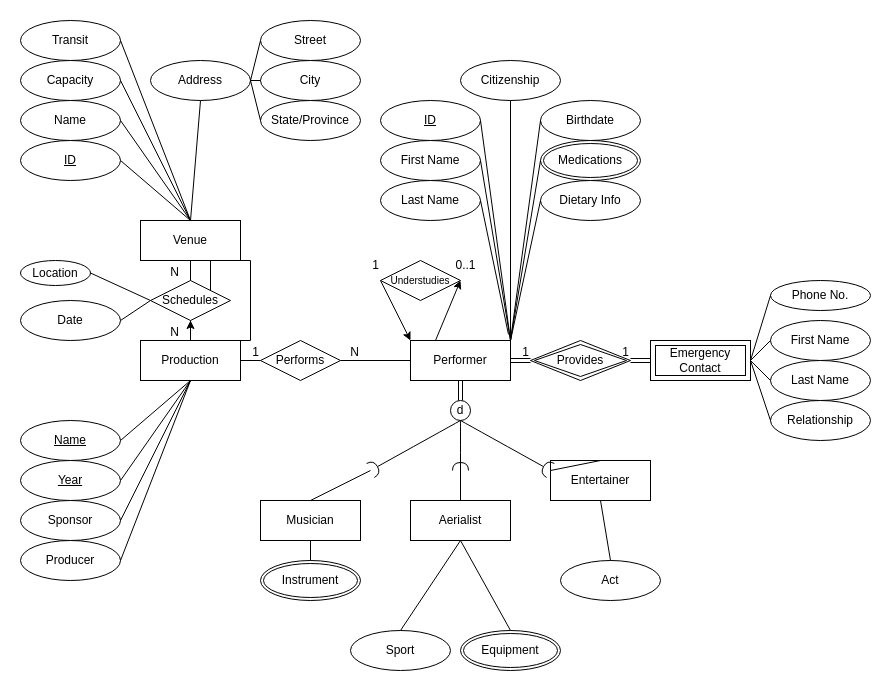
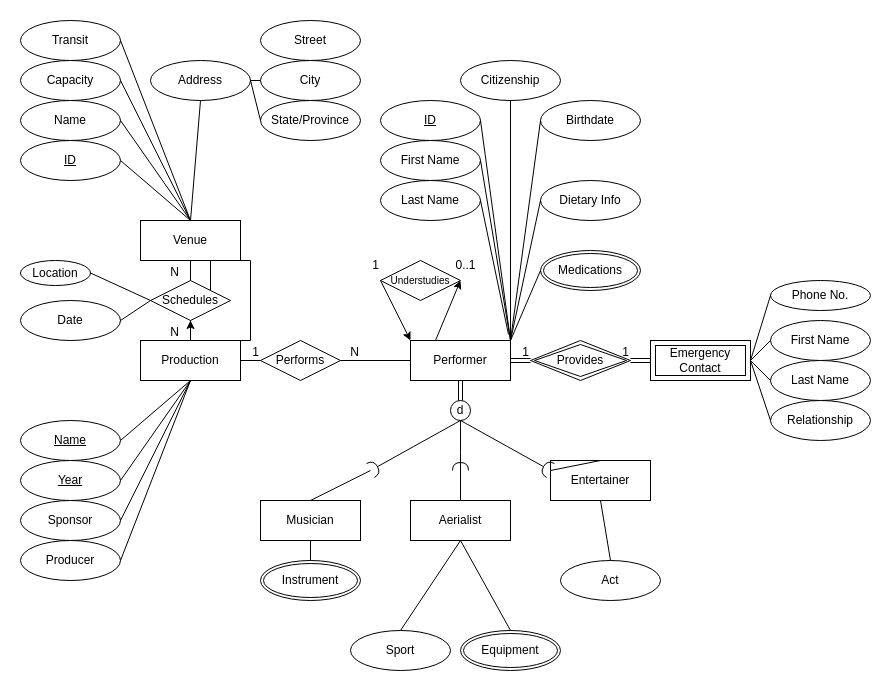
  <mxCell id="0" />
  <mxCell id="1" parent="0" />
  <mxCell id="2" value="Venue" style="whiteSpace=wrap;html=1;align=center;" parent="1" vertex="1"><mxGeometry x="140" y="220" width="100" height="40" as="geometry" /></mxCell>
  <mxCell id="3" value="Production" style="whiteSpace=wrap;html=1;align=center;" parent="1" vertex="1"><mxGeometry x="140" y="340" width="100" height="40" as="geometry" /></mxCell>
  <mxCell id="4" style="rounded=0;orthogonalLoop=1;jettySize=auto;html=1;exitX=0.25;exitY=0;exitDx=0;exitDy=0;entryX=1;entryY=0.5;entryDx=0;entryDy=0;" parent="1" source="5" target="32" edge="1"><mxGeometry relative="1" as="geometry" /></mxCell>
  <mxCell id="5" value="Performer" style="whiteSpace=wrap;html=1;align=center;" parent="1" vertex="1"><mxGeometry x="410" y="340" width="100" height="40" as="geometry" /></mxCell>
  <mxCell id="6" value="Musician" style="whiteSpace=wrap;html=1;align=center;" parent="1" vertex="1"><mxGeometry x="260" y="500" width="100" height="40" as="geometry" /></mxCell>
  <mxCell id="7" value="Aerialist" style="whiteSpace=wrap;html=1;align=center;" parent="1" vertex="1"><mxGeometry x="410" y="500" width="100" height="40" as="geometry" /></mxCell>
  <mxCell id="8" value="Entertainer" style="whiteSpace=wrap;html=1;align=center;" parent="1" vertex="1"><mxGeometry x="550" y="460" width="100" height="40" as="geometry" /></mxCell>
  <mxCell id="9" value="Emergency Contact" style="shape=ext;margin=3;double=1;whiteSpace=wrap;html=1;align=center;" parent="1" vertex="1"><mxGeometry x="650" y="340" width="100" height="40" as="geometry" /></mxCell>
  <mxCell id="10" value="Provides" style="shape=rhombus;double=1;perimeter=rhombusPerimeter;whiteSpace=wrap;html=1;align=center;" parent="1" vertex="1"><mxGeometry x="530" y="340" width="100" height="40" as="geometry" /></mxCell>
  <mxCell id="11" value="Schedules" style="shape=rhombus;perimeter=rhombusPerimeter;whiteSpace=wrap;html=1;align=center;" parent="1" vertex="1"><mxGeometry x="150" y="280" width="80" height="40" as="geometry" /></mxCell>
  <mxCell id="12" value="Performs" style="shape=rhombus;perimeter=rhombusPerimeter;whiteSpace=wrap;html=1;align=center;" parent="1" vertex="1"><mxGeometry x="260" y="340" width="80" height="40" as="geometry" /></mxCell>
  <mxCell id="13" value="Instrument" style="ellipse;shape=doubleEllipse;margin=3;whiteSpace=wrap;html=1;align=center;" parent="1" vertex="1"><mxGeometry x="260" y="560" width="100" height="40" as="geometry" /></mxCell>
  <mxCell id="14" value="Equipment" style="ellipse;shape=doubleEllipse;margin=3;whiteSpace=wrap;html=1;align=center;" parent="1" vertex="1"><mxGeometry x="460" y="630" width="100" height="40" as="geometry" /></mxCell>
  <mxCell id="15" value="Sport" style="ellipse;whiteSpace=wrap;html=1;align=center;" parent="1" vertex="1"><mxGeometry x="350" y="630" width="100" height="40" as="geometry" /></mxCell>
  <mxCell id="16" value="Act" style="ellipse;whiteSpace=wrap;html=1;align=center;" parent="1" vertex="1"><mxGeometry x="560" y="560" width="100" height="40" as="geometry" /></mxCell>
  <mxCell id="17" value="Last Name" style="ellipse;whiteSpace=wrap;html=1;align=center;" parent="1" vertex="1"><mxGeometry x="770" y="360" width="100" height="40" as="geometry" /></mxCell>
  <mxCell id="18" value="Phone No." style="ellipse;whiteSpace=wrap;html=1;align=center;" parent="1" vertex="1"><mxGeometry x="770" y="280" width="100" height="30" as="geometry" /></mxCell>
  <mxCell id="19" value="Relationship" style="ellipse;whiteSpace=wrap;html=1;align=center;" parent="1" vertex="1"><mxGeometry x="770" y="400" width="100" height="40" as="geometry" /></mxCell>
  <mxCell id="20" value="Name" style="ellipse;whiteSpace=wrap;html=1;align=center;" parent="1" vertex="1"><mxGeometry y="100" width="100" height="40" as="geometry" x="20" /></mxCell>
  <mxCell id="21" value="Address" style="ellipse;whiteSpace=wrap;html=1;align=center;" parent="1" vertex="1"><mxGeometry x="150" y="60" width="100" height="40" as="geometry" /></mxCell>
  <mxCell id="22" value="Capacity" style="ellipse;whiteSpace=wrap;html=1;align=center;" parent="1" vertex="1"><mxGeometry y="60" width="100" height="40" as="geometry" x="20" /></mxCell>
  <mxCell id="23" value="Transit" style="ellipse;whiteSpace=wrap;html=1;align=center;" parent="1" vertex="1"><mxGeometry width="100" height="40" as="geometry" x="20" y="20" /></mxCell>
  <mxCell id="24" value="Street" style="ellipse;whiteSpace=wrap;html=1;align=center;" parent="1" vertex="1"><mxGeometry x="260" width="100" height="40" as="geometry" y="20" /></mxCell>
  <mxCell id="25" value="City" style="ellipse;whiteSpace=wrap;html=1;align=center;" parent="1" vertex="1"><mxGeometry x="260" y="60" width="100" height="40" as="geometry" /></mxCell>
  <mxCell id="26" value="Date" style="ellipse;whiteSpace=wrap;html=1;align=center;" parent="1" vertex="1"><mxGeometry y="300" width="100" height="40" as="geometry" x="20" /></mxCell>
  <mxCell id="27" value="Location" style="ellipse;whiteSpace=wrap;html=1;align=center;" parent="1" vertex="1"><mxGeometry x="20" y="260" width="70" height="25" as="geometry" /></mxCell>
  <mxCell id="28" value="Sponsor" style="ellipse;whiteSpace=wrap;html=1;align=center;" parent="1" vertex="1"><mxGeometry y="500" width="100" height="40" as="geometry" x="20" /></mxCell>
  <mxCell id="29" value="Producer" style="ellipse;whiteSpace=wrap;html=1;align=center;" parent="1" vertex="1"><mxGeometry y="540" width="100" height="40" as="geometry" x="20" /></mxCell>
  <mxCell id="30" value="First Name" style="ellipse;whiteSpace=wrap;html=1;align=center;" parent="1" vertex="1"><mxGeometry x="770" y="320" width="100" height="40" as="geometry" /></mxCell>
  <mxCell id="31" style="rounded=0;orthogonalLoop=1;jettySize=auto;html=1;exitX=0;exitY=0.5;exitDx=0;exitDy=0;entryX=0;entryY=0;entryDx=0;entryDy=0;" parent="1" source="32" target="5" edge="1"><mxGeometry relative="1" as="geometry" /></mxCell>
  <mxCell id="32" value="&lt;font style=&quot;font-size: 10px;&quot;&gt;Understudies&lt;/font&gt;" style="shape=rhombus;perimeter=rhombusPerimeter;whiteSpace=wrap;html=1;align=center;" parent="1" vertex="1"><mxGeometry x="380" y="260" width="80" height="40" as="geometry" /></mxCell>
  <mxCell id="33" value="State/Province" style="ellipse;whiteSpace=wrap;html=1;align=center;" parent="1" vertex="1"><mxGeometry x="260" y="100" width="100" height="40" as="geometry" /></mxCell>
  <mxCell id="34" value="" style="endArrow=none;html=1;rounded=0;entryX=0.5;entryY=0;entryDx=0;entryDy=0;exitX=0.5;exitY=1;exitDx=0;exitDy=0;" parent="1" source="2" target="11" edge="1"><mxGeometry relative="1" as="geometry"><mxPoint x="400" y="290" as="sourcePoint" /><mxPoint x="560" y="290" as="targetPoint" /></mxGeometry></mxCell>
  <mxCell id="35" value="N" style="resizable=0;html=1;whiteSpace=wrap;align=right;verticalAlign=bottom;" parent="34" connectable="0" vertex="1"><mxGeometry x="1" relative="1" as="geometry"><mxPoint x="-10" as="offset" /></mxGeometry></mxCell>
  <mxCell id="36" value="" style="endArrow=none;html=1;rounded=0;entryX=1;entryY=0.5;entryDx=0;entryDy=0;exitX=0;exitY=0.5;exitDx=0;exitDy=0;" parent="1" source="5" target="12" edge="1"><mxGeometry relative="1" as="geometry"><mxPoint x="360" y="290" as="sourcePoint" /><mxPoint x="520" y="290" as="targetPoint" /></mxGeometry></mxCell>
  <mxCell id="37" value="N" style="resizable=0;html=1;whiteSpace=wrap;align=right;verticalAlign=bottom;" parent="36" connectable="0" vertex="1"><mxGeometry x="1" relative="1" as="geometry"><mxPoint x="20" as="offset" /></mxGeometry></mxCell>
  <mxCell id="38" value="" style="endArrow=none;html=1;rounded=0;exitX=1;exitY=0.5;exitDx=0;exitDy=0;entryX=0;entryY=0.5;entryDx=0;entryDy=0;" parent="1" source="3" target="12" edge="1"><mxGeometry relative="1" as="geometry"><mxPoint x="360" y="290" as="sourcePoint" /><mxPoint x="520" y="290" as="targetPoint" /></mxGeometry></mxCell>
  <mxCell id="39" value="1" style="resizable=0;html=1;whiteSpace=wrap;align=right;verticalAlign=bottom;" parent="38" connectable="0" vertex="1"><mxGeometry x="1" relative="1" as="geometry"><mxPoint as="offset" /></mxGeometry></mxCell>
  <mxCell id="40" value="" style="shape=link;html=1;rounded=0;entryX=0;entryY=0.5;entryDx=0;entryDy=0;exitX=1;exitY=0.5;exitDx=0;exitDy=0;" parent="1" source="5" target="10" edge="1"><mxGeometry relative="1" as="geometry"><mxPoint x="360" y="290" as="sourcePoint" /><mxPoint x="520" y="290" as="targetPoint" /></mxGeometry></mxCell>
  <mxCell id="41" value="1" style="resizable=0;html=1;whiteSpace=wrap;align=right;verticalAlign=bottom;" parent="40" connectable="0" vertex="1"><mxGeometry x="1" relative="1" as="geometry" /></mxCell>
  <mxCell id="42" value="" style="shape=link;html=1;rounded=0;entryX=1;entryY=0.5;entryDx=0;entryDy=0;exitX=0;exitY=0.5;exitDx=0;exitDy=0;" parent="1" source="9" target="10" edge="1"><mxGeometry relative="1" as="geometry"><mxPoint x="360" y="290" as="sourcePoint" /><mxPoint x="520" y="290" as="targetPoint" /></mxGeometry></mxCell>
  <mxCell id="43" value="1" style="resizable=0;html=1;whiteSpace=wrap;align=right;verticalAlign=bottom;" parent="42" connectable="0" vertex="1"><mxGeometry x="1" relative="1" as="geometry" /></mxCell>
  <mxCell id="44" value="" style="endArrow=none;html=1;rounded=0;exitX=0.5;exitY=0;exitDx=0;exitDy=0;" parent="1" source="3" target="11" edge="1"><mxGeometry relative="1" as="geometry"><mxPoint x="200" y="270" as="sourcePoint" /><mxPoint x="200" y="290" as="targetPoint" /></mxGeometry></mxCell>
  <mxCell id="45" value="N" style="resizable=0;html=1;whiteSpace=wrap;align=right;verticalAlign=bottom;" parent="44" connectable="0" vertex="1"><mxGeometry x="1" relative="1" as="geometry"><mxPoint x="-10" y="20" as="offset" /></mxGeometry></mxCell>
  <mxCell id="46" value="" style="endArrow=none;html=1;rounded=0;entryX=0.5;entryY=0;entryDx=0;entryDy=0;exitX=0.5;exitY=1;exitDx=0;exitDy=0;" parent="1" source="8" target="16" edge="1"><mxGeometry relative="1" as="geometry"><mxPoint x="360" y="290" as="sourcePoint" /><mxPoint x="520" y="290" as="targetPoint" /></mxGeometry></mxCell>
  <mxCell id="47" value="" style="endArrow=none;html=1;rounded=0;exitX=0.5;exitY=0;exitDx=0;exitDy=0;entryX=0.5;entryY=1;entryDx=0;entryDy=0;" parent="1" source="14" target="7" edge="1"><mxGeometry relative="1" as="geometry"><mxPoint x="360" y="290" as="sourcePoint" /><mxPoint x="520" y="290" as="targetPoint" /></mxGeometry></mxCell>
  <mxCell id="48" value="" style="endArrow=none;html=1;rounded=0;exitX=0.5;exitY=0;exitDx=0;exitDy=0;entryX=0.5;entryY=1;entryDx=0;entryDy=0;" parent="1" source="13" target="6" edge="1"><mxGeometry relative="1" as="geometry"><mxPoint x="360" y="290" as="sourcePoint" /><mxPoint x="520" y="290" as="targetPoint" /></mxGeometry></mxCell>
  <mxCell id="49" value="" style="endArrow=none;html=1;rounded=0;entryX=0.5;entryY=0;entryDx=0;entryDy=0;exitX=0.5;exitY=1;exitDx=0;exitDy=0;" parent="1" source="7" target="15" edge="1"><mxGeometry relative="1" as="geometry"><mxPoint x="360" y="290" as="sourcePoint" /><mxPoint x="520" y="290" as="targetPoint" /></mxGeometry></mxCell>
  <mxCell id="50" value="" style="endArrow=none;html=1;rounded=0;exitX=1;exitY=0.5;exitDx=0;exitDy=0;entryX=0.5;entryY=1;entryDx=0;entryDy=0;" parent="1" target="3" edge="1"><mxGeometry relative="1" as="geometry"><mxPoint x="120" y="440" as="sourcePoint" /><mxPoint x="520" y="290" as="targetPoint" /></mxGeometry></mxCell>
  <mxCell id="51" value="" style="endArrow=none;html=1;rounded=0;exitX=1;exitY=0.5;exitDx=0;exitDy=0;entryX=0.5;entryY=1;entryDx=0;entryDy=0;" parent="1" target="3" edge="1"><mxGeometry relative="1" as="geometry"><mxPoint x="120" y="480" as="sourcePoint" /><mxPoint x="520" y="290" as="targetPoint" /></mxGeometry></mxCell>
  <mxCell id="52" value="" style="endArrow=none;html=1;rounded=0;entryX=1;entryY=0.5;entryDx=0;entryDy=0;exitX=0.5;exitY=1;exitDx=0;exitDy=0;" parent="1" source="3" target="28" edge="1"><mxGeometry relative="1" as="geometry"><mxPoint x="360" y="290" as="sourcePoint" /><mxPoint x="520" y="290" as="targetPoint" /></mxGeometry></mxCell>
  <mxCell id="53" value="" style="endArrow=none;html=1;rounded=0;exitX=1;exitY=0.5;exitDx=0;exitDy=0;entryX=0.5;entryY=1;entryDx=0;entryDy=0;" parent="1" source="29" target="3" edge="1"><mxGeometry relative="1" as="geometry"><mxPoint x="360" y="290" as="sourcePoint" /><mxPoint x="520" y="290" as="targetPoint" /></mxGeometry></mxCell>
  <mxCell id="54" value="" style="endArrow=none;html=1;rounded=0;exitX=0.5;exitY=0;exitDx=0;exitDy=0;entryX=1;entryY=0.5;entryDx=0;entryDy=0;" parent="1" source="2" edge="1"><mxGeometry relative="1" as="geometry"><mxPoint x="360" y="290" as="sourcePoint" /><mxPoint x="120" y="160" as="targetPoint" /></mxGeometry></mxCell>
  <mxCell id="55" value="" style="endArrow=none;html=1;rounded=0;exitX=1;exitY=0.5;exitDx=0;exitDy=0;entryX=0.5;entryY=0;entryDx=0;entryDy=0;" parent="1" source="20" target="2" edge="1"><mxGeometry relative="1" as="geometry"><mxPoint x="360" y="290" as="sourcePoint" /><mxPoint x="520" y="290" as="targetPoint" /></mxGeometry></mxCell>
  <mxCell id="56" value="" style="endArrow=none;html=1;rounded=0;exitX=1;exitY=0.5;exitDx=0;exitDy=0;entryX=0.5;entryY=0;entryDx=0;entryDy=0;" parent="1" source="22" target="2" edge="1"><mxGeometry relative="1" as="geometry"><mxPoint x="360" y="290" as="sourcePoint" /><mxPoint x="520" y="290" as="targetPoint" /></mxGeometry></mxCell>
  <mxCell id="57" value="" style="endArrow=none;html=1;rounded=0;exitX=1;exitY=0.5;exitDx=0;exitDy=0;entryX=0.5;entryY=0;entryDx=0;entryDy=0;" parent="1" source="23" target="2" edge="1"><mxGeometry relative="1" as="geometry"><mxPoint x="360" y="290" as="sourcePoint" /><mxPoint x="520" y="290" as="targetPoint" /></mxGeometry></mxCell>
  <mxCell id="58" value="" style="endArrow=none;html=1;rounded=0;exitX=0.5;exitY=0;exitDx=0;exitDy=0;entryX=0.5;entryY=1;entryDx=0;entryDy=0;" parent="1" source="2" target="21" edge="1"><mxGeometry relative="1" as="geometry"><mxPoint x="360" y="290" as="sourcePoint" /><mxPoint x="520" y="290" as="targetPoint" /></mxGeometry></mxCell>
- <mxCell id="59" value="" style="endArrow=none;html=1;rounded=0;exitX=1;exitY=0.5;exitDx=0;exitDy=0;entryX=0;entryY=0.5;entryDx=0;entryDy=0;" parent="1" source="21" target="24" edge="1"><mxGeometry relative="1" as="geometry"><mxPoint x="360" y="250" as="sourcePoint" /><mxPoint x="520" y="250" as="targetPoint" /></mxGeometry></mxCell>
  <mxCell id="60" value="" style="endArrow=none;html=1;rounded=0;exitX=1;exitY=0.5;exitDx=0;exitDy=0;entryX=0;entryY=0.5;entryDx=0;entryDy=0;" parent="1" source="21" target="33" edge="1"><mxGeometry relative="1" as="geometry"><mxPoint x="360" y="250" as="sourcePoint" /><mxPoint x="520" y="250" as="targetPoint" /></mxGeometry></mxCell>
  <mxCell id="61" value="" style="endArrow=none;html=1;rounded=0;exitX=1;exitY=0.5;exitDx=0;exitDy=0;entryX=0;entryY=0.5;entryDx=0;entryDy=0;" parent="1" source="21" target="25" edge="1"><mxGeometry relative="1" as="geometry"><mxPoint x="360" y="250" as="sourcePoint" /><mxPoint x="520" y="250" as="targetPoint" /></mxGeometry></mxCell>
  <mxCell id="62" value="d" style="ellipse;whiteSpace=wrap;html=1;aspect=fixed;" parent="1" vertex="1"><mxGeometry x="450" y="400" width="20" height="20" as="geometry" /></mxCell>
  <mxCell id="63" value="" style="shape=link;html=1;rounded=0;entryX=0.5;entryY=0;entryDx=0;entryDy=0;exitX=0.5;exitY=1;exitDx=0;exitDy=0;" parent="1" source="5" target="62" edge="1"><mxGeometry width="100" relative="1" as="geometry"><mxPoint x="390" y="290" as="sourcePoint" /><mxPoint x="490" y="290" as="targetPoint" /></mxGeometry></mxCell>
  <mxCell id="64" value="" style="rounded=0;orthogonalLoop=1;jettySize=auto;html=1;endArrow=halfCircle;endFill=0;endSize=6;strokeWidth=1;sketch=0;fontSize=12;curved=1;" parent="1" edge="1"><mxGeometry relative="1" as="geometry"><mxPoint x="460" y="420" as="sourcePoint" /><mxPoint x="460" y="470" as="targetPoint" /></mxGeometry></mxCell>
  <mxCell id="65" value="" style="ellipse;whiteSpace=wrap;html=1;align=center;aspect=fixed;fillColor=none;strokeColor=none;resizable=0;perimeter=centerPerimeter;rotatable=0;allowArrows=0;points=[];outlineConnect=1;" parent="1" vertex="1"><mxGeometry x="430" y="280" width="10" height="10" as="geometry" /></mxCell>
  <mxCell id="66" value="" style="rounded=0;orthogonalLoop=1;jettySize=auto;html=1;endArrow=halfCircle;endFill=0;endSize=6;strokeWidth=1;sketch=0;fontSize=12;curved=1;exitX=0.5;exitY=1;exitDx=0;exitDy=0;" parent="1" source="62" edge="1"><mxGeometry relative="1" as="geometry"><mxPoint x="455" y="285" as="sourcePoint" /><mxPoint x="370" y="470" as="targetPoint" /></mxGeometry></mxCell>
  <mxCell id="67" value="" style="ellipse;whiteSpace=wrap;html=1;align=center;aspect=fixed;fillColor=none;strokeColor=none;resizable=0;perimeter=centerPerimeter;rotatable=0;allowArrows=0;points=[];outlineConnect=1;" parent="1" vertex="1"><mxGeometry x="430" y="280" width="10" height="10" as="geometry" /></mxCell>
  <mxCell id="68" value="" style="rounded=0;orthogonalLoop=1;jettySize=auto;html=1;endArrow=halfCircle;endFill=0;endSize=6;strokeWidth=1;sketch=0;fontSize=12;curved=1;exitX=0.5;exitY=1;exitDx=0;exitDy=0;" parent="1" source="62" edge="1"><mxGeometry relative="1" as="geometry"><mxPoint x="455" y="285" as="sourcePoint" /><mxPoint x="550" y="470" as="targetPoint" /></mxGeometry></mxCell>
  <mxCell id="69" value="" style="ellipse;whiteSpace=wrap;html=1;align=center;aspect=fixed;fillColor=none;strokeColor=none;resizable=0;perimeter=centerPerimeter;rotatable=0;allowArrows=0;points=[];outlineConnect=1;" parent="1" vertex="1"><mxGeometry x="430" y="280" width="10" height="10" as="geometry" /></mxCell>
  <mxCell id="70" value="" style="endArrow=none;html=1;rounded=0;exitX=0.5;exitY=0;exitDx=0;exitDy=0;" parent="1" source="6" edge="1"><mxGeometry relative="1" as="geometry"><mxPoint x="360" y="290" as="sourcePoint" /><mxPoint x="370" y="470" as="targetPoint" /></mxGeometry></mxCell>
  <mxCell id="71" value="" style="endArrow=none;html=1;rounded=0;entryX=0.5;entryY=0;entryDx=0;entryDy=0;" parent="1" target="7" edge="1"><mxGeometry relative="1" as="geometry"><mxPoint x="460" y="460" as="sourcePoint" /><mxPoint x="520" y="290" as="targetPoint" /></mxGeometry></mxCell>
  <mxCell id="72" value="" style="endArrow=none;html=1;rounded=0;entryX=0.5;entryY=0;entryDx=0;entryDy=0;" parent="1" target="8" edge="1"><mxGeometry relative="1" as="geometry"><mxPoint x="550" y="470" as="sourcePoint" /><mxPoint x="520" y="290" as="targetPoint" /></mxGeometry></mxCell>
  <mxCell id="73" value="" style="endArrow=none;html=1;rounded=0;entryX=1;entryY=0.5;entryDx=0;entryDy=0;exitX=0;exitY=0.5;exitDx=0;exitDy=0;" parent="1" source="18" target="9" edge="1"><mxGeometry relative="1" as="geometry"><mxPoint x="360" y="290" as="sourcePoint" /><mxPoint x="520" y="290" as="targetPoint" /></mxGeometry></mxCell>
  <mxCell id="74" value="" style="endArrow=none;html=1;rounded=0;entryX=0;entryY=0.5;entryDx=0;entryDy=0;exitX=1;exitY=0.5;exitDx=0;exitDy=0;" parent="1" source="9" target="30" edge="1"><mxGeometry relative="1" as="geometry"><mxPoint x="360" y="290" as="sourcePoint" /><mxPoint x="520" y="290" as="targetPoint" /></mxGeometry></mxCell>
  <mxCell id="75" value="" style="endArrow=none;html=1;rounded=0;entryX=0;entryY=0.5;entryDx=0;entryDy=0;exitX=1;exitY=0.5;exitDx=0;exitDy=0;" parent="1" source="9" target="17" edge="1"><mxGeometry relative="1" as="geometry"><mxPoint x="360" y="290" as="sourcePoint" /><mxPoint x="520" y="290" as="targetPoint" /></mxGeometry></mxCell>
  <mxCell id="76" value="" style="endArrow=none;html=1;rounded=0;entryX=0;entryY=0.5;entryDx=0;entryDy=0;exitX=1;exitY=0.5;exitDx=0;exitDy=0;" parent="1" source="9" target="19" edge="1"><mxGeometry relative="1" as="geometry"><mxPoint x="360" y="290" as="sourcePoint" /><mxPoint x="520" y="290" as="targetPoint" /></mxGeometry></mxCell>
  <mxCell id="77" value="Year" style="ellipse;whiteSpace=wrap;html=1;align=center;fontStyle=4;" parent="1" vertex="1"><mxGeometry y="460" width="100" height="40" as="geometry" x="20" /></mxCell>
  <mxCell id="78" value="Name" style="ellipse;whiteSpace=wrap;html=1;align=center;fontStyle=4;" parent="1" vertex="1"><mxGeometry y="420" width="100" height="40" as="geometry" x="20" /></mxCell>
  <mxCell id="79" value="ID" style="ellipse;whiteSpace=wrap;html=1;align=center;fontStyle=4;" parent="1" vertex="1"><mxGeometry y="140" width="100" height="40" as="geometry" x="20" /></mxCell>
  <mxCell id="80" value="ID" style="ellipse;whiteSpace=wrap;html=1;align=center;fontStyle=4;" parent="1" vertex="1"><mxGeometry x="380" y="100" width="100" height="40" as="geometry" /></mxCell>
  <mxCell id="81" value="First Name" style="ellipse;whiteSpace=wrap;html=1;align=center;" parent="1" vertex="1"><mxGeometry x="380" y="140" width="100" height="40" as="geometry" /></mxCell>
  <mxCell id="82" value="Last Name" style="ellipse;whiteSpace=wrap;html=1;align=center;" parent="1" vertex="1"><mxGeometry x="380" y="180" width="100" height="40" as="geometry" /></mxCell>
  <mxCell id="83" value="Citizenship" style="ellipse;whiteSpace=wrap;html=1;align=center;" parent="1" vertex="1"><mxGeometry x="460" y="60" width="100" height="40" as="geometry" /></mxCell>
  <mxCell id="84" value="Birthdate" style="ellipse;whiteSpace=wrap;html=1;align=center;" parent="1" vertex="1"><mxGeometry x="540" y="100" width="100" height="40" as="geometry" /></mxCell>
- <mxCell id="85" value="Medications" style="ellipse;shape=doubleEllipse;margin=3;whiteSpace=wrap;html=1;align=center;" parent="1" vertex="1"><mxGeometry x="540" y="140" width="100" height="40" as="geometry" /></mxCell>
+ <mxCell id="85" value="Medications" style="ellipse;shape=doubleEllipse;margin=3;whiteSpace=wrap;html=1;align=center;" parent="1" vertex="1"><mxGeometry x="540" y="250" width="100" height="40" as="geometry" /></mxCell>
  <mxCell id="86" value="Dietary Info" style="ellipse;whiteSpace=wrap;html=1;align=center;" parent="1" vertex="1"><mxGeometry x="540" y="180" width="100" height="40" as="geometry" /></mxCell>
  <mxCell id="87" value="" style="endArrow=none;html=1;rounded=0;entryX=1;entryY=0.5;entryDx=0;entryDy=0;exitX=1;exitY=0;exitDx=0;exitDy=0;" parent="1" source="5" target="80" edge="1"><mxGeometry relative="1" as="geometry"><mxPoint x="360" y="290" as="sourcePoint" /><mxPoint x="520" y="290" as="targetPoint" /></mxGeometry></mxCell>
  <mxCell id="88" value="" style="endArrow=none;html=1;rounded=0;entryX=1;entryY=0.5;entryDx=0;entryDy=0;exitX=1;exitY=0;exitDx=0;exitDy=0;" parent="1" source="5" target="81" edge="1"><mxGeometry relative="1" as="geometry"><mxPoint x="360" y="290" as="sourcePoint" /><mxPoint x="520" y="290" as="targetPoint" /></mxGeometry></mxCell>
  <mxCell id="89" value="" style="endArrow=none;html=1;rounded=0;entryX=1;entryY=0.5;entryDx=0;entryDy=0;exitX=0.98;exitY=-0.15;exitDx=0;exitDy=0;exitPerimeter=0;" parent="1" source="5" target="82" edge="1"><mxGeometry relative="1" as="geometry"><mxPoint x="360" y="290" as="sourcePoint" /><mxPoint x="520" y="290" as="targetPoint" /></mxGeometry></mxCell>
  <mxCell id="90" value="" style="endArrow=none;html=1;rounded=0;entryX=0.5;entryY=1;entryDx=0;entryDy=0;" parent="1" target="83" edge="1"><mxGeometry relative="1" as="geometry"><mxPoint x="510" y="339" as="sourcePoint" /><mxPoint x="520" y="290" as="targetPoint" /></mxGeometry></mxCell>
  <mxCell id="91" value="" style="endArrow=none;html=1;rounded=0;entryX=0;entryY=0.5;entryDx=0;entryDy=0;exitX=1;exitY=0;exitDx=0;exitDy=0;" parent="1" source="5" target="84" edge="1"><mxGeometry relative="1" as="geometry"><mxPoint x="360" y="290" as="sourcePoint" /><mxPoint x="520" y="290" as="targetPoint" /></mxGeometry></mxCell>
  <mxCell id="92" value="" style="endArrow=none;html=1;rounded=0;entryX=0;entryY=0.5;entryDx=0;entryDy=0;exitX=1;exitY=0;exitDx=0;exitDy=0;" parent="1" source="5" target="85" edge="1"><mxGeometry relative="1" as="geometry"><mxPoint x="360" y="290" as="sourcePoint" /><mxPoint x="520" y="290" as="targetPoint" /></mxGeometry></mxCell>
  <mxCell id="93" value="" style="endArrow=none;html=1;rounded=0;entryX=0;entryY=0.5;entryDx=0;entryDy=0;exitX=1;exitY=0;exitDx=0;exitDy=0;" parent="1" source="5" target="86" edge="1"><mxGeometry relative="1" as="geometry"><mxPoint x="460" y="340" as="sourcePoint" /><mxPoint x="520" y="290" as="targetPoint" /></mxGeometry></mxCell>
  <mxCell id="94" value="" style="endArrow=none;html=1;rounded=0;exitX=1;exitY=0.5;exitDx=0;exitDy=0;entryX=0;entryY=0.5;entryDx=0;entryDy=0;" parent="1" source="26" target="11" edge="1"><mxGeometry relative="1" as="geometry"><mxPoint x="360" y="350" as="sourcePoint" /><mxPoint x="520" y="350" as="targetPoint" /></mxGeometry></mxCell>
  <mxCell id="95" value="" style="endArrow=none;html=1;rounded=0;exitX=1;exitY=0.5;exitDx=0;exitDy=0;entryX=0;entryY=0.5;entryDx=0;entryDy=0;" parent="1" source="27" target="11" edge="1"><mxGeometry relative="1" as="geometry"><mxPoint x="360" y="350" as="sourcePoint" /><mxPoint x="520" y="350" as="targetPoint" /></mxGeometry></mxCell>
  <mxCell id="96" value="0..1" style="text;html=1;align=center;verticalAlign=middle;resizable=0;points=[];autosize=1;strokeColor=none;fillColor=none;" parent="1" vertex="1"><mxGeometry x="445" y="250" width="40" height="30" as="geometry" /></mxCell>
  <mxCell id="97" value="1" style="text;html=1;align=center;verticalAlign=middle;resizable=0;points=[];autosize=1;strokeColor=none;fillColor=none;" parent="1" vertex="1"><mxGeometry x="360" y="250" width="30" height="30" as="geometry" /></mxCell>
  <mxCell id="98" style="edgeStyle=orthogonalEdgeStyle;rounded=0;orthogonalLoop=1;jettySize=auto;html=1;exitX=1;exitY=0;exitDx=0;exitDy=0;" edge="1" parent="1" source="11" target="11"><mxGeometry relative="1" as="geometry" /></mxCell>
